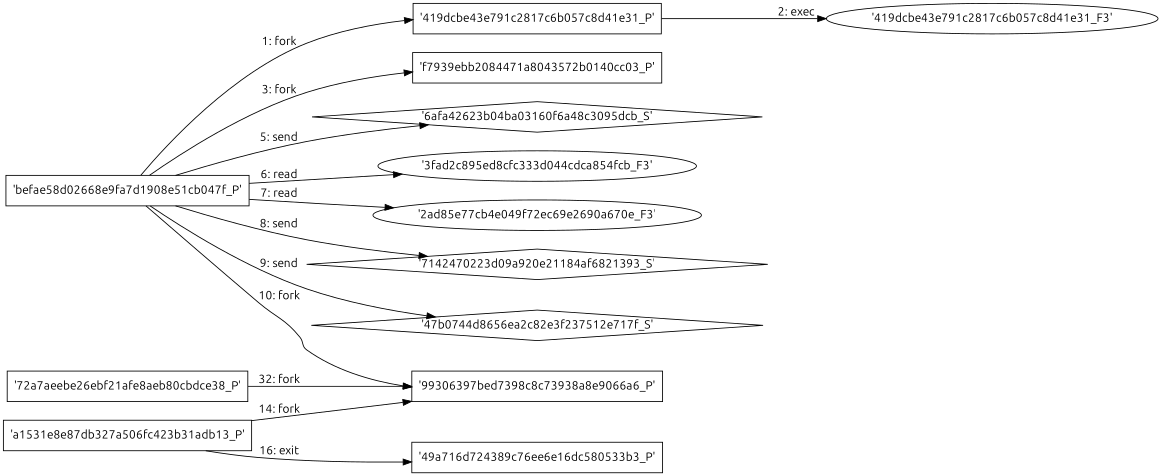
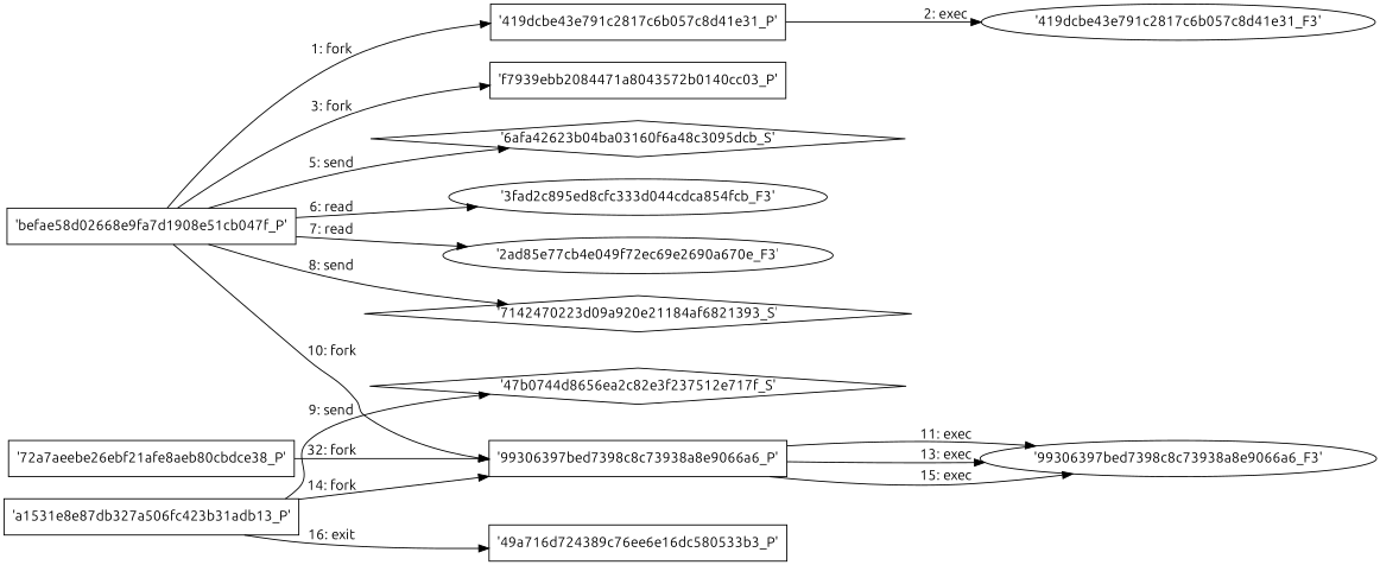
  digraph {
    engine=neato
    fixedsize=false
    fontname=Ubuntu
    fontsize=10
    nodesep=0.3
    rankdir=LR
    ranksep=0
    splines=true
    node [fontname=Ubuntu node_type=Process shape=box]
    edge [fontname=Ubuntu]
    "'befae58d02668e9fa7d1908e51cb047f_P'"
    "'419dcbe43e791c2817c6b057c8d41e31_P'"
    "'f7939ebb2084471a8043572b0140cc03_P'"
    "'6afa42623b04ba03160f6a48c3095dcb_S'" [node_type=Socket shape=diamond]
    "'3fad2c895ed8cfc333d044cdca854fcb_F3'" [node_type=file shape=ellipse]
    "'2ad85e77cb4e049f72ec69e2690a670e_F3'" [node_type=file shape=ellipse]
    "'7142470223d09a920e21184af6821393_S'" [node_type=Socket shape=diamond]
    "'47b0744d8656ea2c82e3f237512e717f_S'" [node_type=Socket shape=diamond]
    "'99306397bed7398c8c73938a8e9066a6_P'"
    "'419dcbe43e791c2817c6b057c8d41e31_F3'" [node_type=File shape=ellipse]
+   "'99306397bed7398c8c73938a8e9066a6_F3'" [node_type=File shape=ellipse]
    "'72a7aeebe26ebf21afe8aeb80cbdce38_P'"
    n13 [label="'a1531e8e87db327a506fc423b31adb13_P'"]
    "'49a716d724389c76ee6e16dc580533b3_P'"
    "'befae58d02668e9fa7d1908e51cb047f_P'" -> "'419dcbe43e791c2817c6b057c8d41e31_P'" [label="1: fork"]
    "'befae58d02668e9fa7d1908e51cb047f_P'" -> "'f7939ebb2084471a8043572b0140cc03_P'" [label="3: fork"]
    "'befae58d02668e9fa7d1908e51cb047f_P'" -> "'6afa42623b04ba03160f6a48c3095dcb_S'" [label="5: send"]
    "'befae58d02668e9fa7d1908e51cb047f_P'" -> "'3fad2c895ed8cfc333d044cdca854fcb_F3'" [label="6: read"]
    "'befae58d02668e9fa7d1908e51cb047f_P'" -> "'2ad85e77cb4e049f72ec69e2690a670e_F3'" [label="7: read"]
    "'befae58d02668e9fa7d1908e51cb047f_P'" -> "'7142470223d09a920e21184af6821393_S'" [label="8: send"]
-   "'befae58d02668e9fa7d1908e51cb047f_P'" -> "'47b0744d8656ea2c82e3f237512e717f_S'" [label="9: send"]
+   n13 -> "'47b0744d8656ea2c82e3f237512e717f_S'" [label="9: send"]
    "'befae58d02668e9fa7d1908e51cb047f_P'" -> "'99306397bed7398c8c73938a8e9066a6_P'" [label="10: fork"]
    "'419dcbe43e791c2817c6b057c8d41e31_P'" -> "'419dcbe43e791c2817c6b057c8d41e31_F3'" [label="2: exec"]
+   "'99306397bed7398c8c73938a8e9066a6_P'" -> "'99306397bed7398c8c73938a8e9066a6_F3'" [label="11: exec"]
+   "'99306397bed7398c8c73938a8e9066a6_P'" -> "'99306397bed7398c8c73938a8e9066a6_F3'" [label="13: exec"]
+   "'99306397bed7398c8c73938a8e9066a6_P'" -> "'99306397bed7398c8c73938a8e9066a6_F3'" [label="15: exec"]
    "'72a7aeebe26ebf21afe8aeb80cbdce38_P'" -> "'99306397bed7398c8c73938a8e9066a6_P'" [label="32: fork"]
    n13 -> "'99306397bed7398c8c73938a8e9066a6_P'" [label="14: fork"]
    n13 -> "'49a716d724389c76ee6e16dc580533b3_P'" [label="16: exit"]
  }
